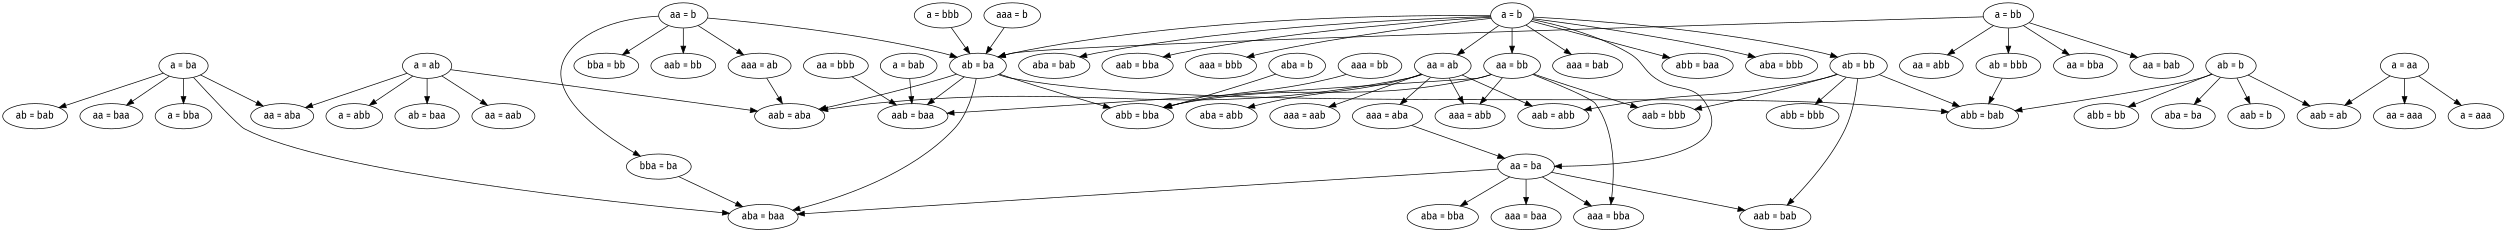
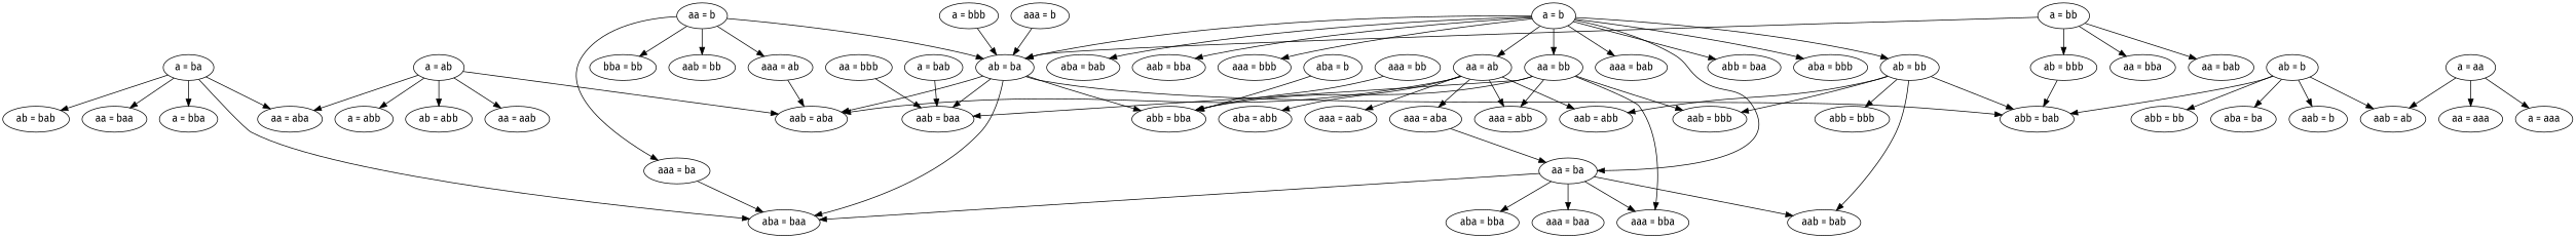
  digraph {
    fontname="Fira Sans"
    rankdir=TB
    node [fontname="Fira Sans" shape=ellipse]
    edge [fontname="Fira Sans"]
    "aaa = ab"
    "aab = aba"
    "a = aa"
    "aab = ab"
    "aa = aaa"
    "a = aaa"
    "aa = ab"
    "aba = abb"
    "aab = abb"
    "aaa = abb"
    "aaa = aba"
    "aaa = aab"
    "aa = ba"
    "a = bbb"
    "ab = ba"
    "abb = bab"
    "abb = bba"
    "aba = baa"
    "aab = baa"
    "a = bb"
    "ab = bbb"
    "aa = bba"
    "aa = bab"
-   "aa = abb"
    "a = ab"
-   "ab = abb" [label="ab = baa"]
+   "ab = abb"
    "aa = aba"
    "aa = aab"
    "a = abb"
    "ab = bb"
    "abb = bbb"
    "aab = bbb"
    "aab = bab"
    "aa = b"
    n35 [label="bba = bb"]
    "aab = bb"
-   "aaa = ba" [label="bba = ba"]
+   "aaa = ba"
    "aa = bb"
    "aaa = bba"
    "aaa = bb"
    "a = bab"
    "aa = bbb"
    "a = b"
    "abb = baa"
    "aba = bbb"
    "aba = bab"
    "aab = bba"
    "aaa = bbb"
    "aaa = bab"
    "aba = bba"
    "aaa = baa"
    "a = ba"
    "ab = bab"
    "aa = baa"
    "a = bba"
    "ab = b"
    "abb = bb"
    "aba = ba"
    "aab = b"
    "aaa = b"
    "aba = b"
    "aaa = ab" -> "aab = aba"
    "a = aa" -> "aab = ab"
    "a = aa" -> "aa = aaa"
    "a = aa" -> "a = aaa"
    "aa = ab" -> "aab = aba"
    "aa = ab" -> "aba = abb"
    "aa = ab" -> "aab = abb"
    "aa = ab" -> "aaa = abb"
    "aa = ab" -> "aaa = aba"
    "aa = ab" -> "aaa = aab"
    "aaa = aba" -> "aa = ba"
    "aa = ba" -> "aba = baa"
    "aa = ba" -> "aab = bab"
    "aa = ba" -> "aaa = bba"
    "aa = ba" -> "aba = bba"
    "aa = ba" -> "aaa = baa"
    "a = bbb" -> "ab = ba"
    "ab = ba" -> "aab = aba"
    "ab = ba" -> "abb = bab"
    "ab = ba" -> "abb = bba"
    "ab = ba" -> "aba = baa"
    "ab = ba" -> "aab = baa"
    "a = bb" -> "ab = ba"
    "a = bb" -> "ab = bbb"
    "a = bb" -> "aa = bba"
    "a = bb" -> "aa = bab"
-   "a = bb" -> "aa = abb"
    "ab = bbb" -> "abb = bab"
    "a = ab" -> "aab = aba"
    "a = ab" -> "ab = abb"
    "a = ab" -> "aa = aba"
    "a = ab" -> "aa = aab"
    "a = ab" -> "a = abb"
    "ab = bb" -> "aab = abb"
    "ab = bb" -> "abb = bab"
    "ab = bb" -> "abb = bbb"
    "ab = bb" -> "aab = bbb"
    "ab = bb" -> "aab = bab"
    "aa = b" -> "aaa = ab"
    "aa = b" -> "ab = ba"
    "aa = b" -> n35
    "aa = b" -> "aab = bb"
    "aa = b" -> "aaa = ba"
    "aaa = ba" -> "aba = baa"
    "aa = bb" -> "aaa = abb"
    "aa = bb" -> "abb = bba"
    "aa = bb" -> "aab = baa"
    "aa = bb" -> "aab = bbb"
    "aa = bb" -> "aaa = bba"
    "aaa = bb" -> "abb = bba"
    "a = bab" -> "aab = baa"
    "aa = bbb" -> "aab = baa"
    "a = b" -> "aa = ab"
    "a = b" -> "aa = ba"
    "a = b" -> "ab = ba"
    "a = b" -> "ab = bb"
    "a = b" -> "aa = bb"
    "a = b" -> "abb = baa"
    "a = b" -> "aba = bbb"
    "a = b" -> "aba = bab"
    "a = b" -> "aab = bba"
    "a = b" -> "aaa = bbb"
    "a = b" -> "aaa = bab"
    "a = ba" -> "aba = baa"
    "a = ba" -> "aa = aba"
    "a = ba" -> "ab = bab"
    "a = ba" -> "aa = baa"
    "a = ba" -> "a = bba"
    "ab = b" -> "aab = ab"
    "ab = b" -> "abb = bab"
    "ab = b" -> "abb = bb"
    "ab = b" -> "aba = ba"
    "ab = b" -> "aab = b"
    "aaa = b" -> "ab = ba"
    "aba = b" -> "abb = bba"
  }
